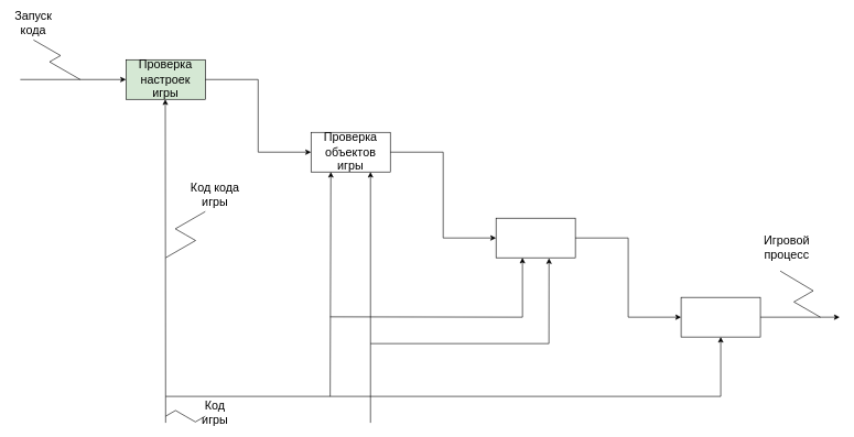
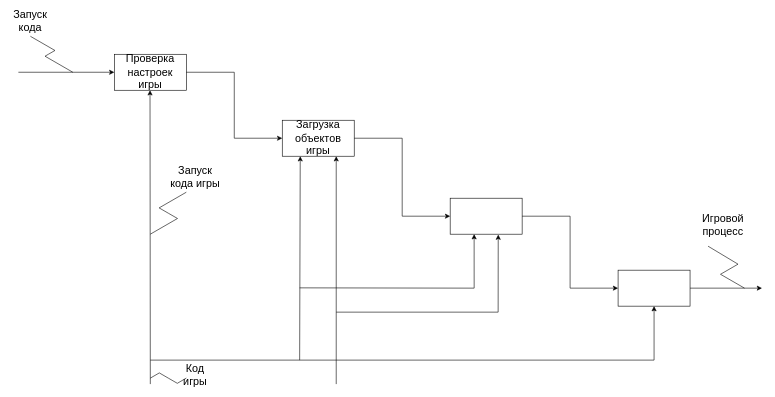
  <mxCell id="0" />
  <mxCell id="1" parent="0" />
  <mxCell id="2" value="" style="endArrow=classic;html=1;rounded=0;" edge="1" parent="1"><mxGeometry width="50" height="50" relative="1" as="geometry"><mxPoint x="30" y="120" as="sourcePoint" /><mxPoint x="190" y="120" as="targetPoint" /></mxGeometry></mxCell>
- <mxCell id="3" value="Проверка настроек игры" style="rounded=0;whiteSpace=wrap;html=1;fontSize=18;fillColor=#d5e8d4;" vertex="1" parent="1"><mxGeometry x="190" y="90" width="120" height="60" as="geometry" /></mxCell>
+ <mxCell id="3" value="Проверка настроек игры" style="rounded=0;whiteSpace=wrap;html=1;fontSize=18;" vertex="1" parent="1"><mxGeometry x="190" y="90" width="120" height="60" as="geometry" /></mxCell>
  <mxCell id="4" value="" style="endArrow=none;html=1;rounded=0;" edge="1" parent="1"><mxGeometry width="50" height="50" relative="1" as="geometry"><mxPoint x="310" y="120" as="sourcePoint" /><mxPoint x="390" y="120" as="targetPoint" /></mxGeometry></mxCell>
  <mxCell id="5" value="" style="endArrow=none;html=1;rounded=0;" edge="1" parent="1"><mxGeometry width="50" height="50" relative="1" as="geometry"><mxPoint x="390" y="230" as="sourcePoint" /><mxPoint x="390" y="120" as="targetPoint" /></mxGeometry></mxCell>
  <mxCell id="6" value="" style="endArrow=classic;html=1;rounded=0;" edge="1" parent="1"><mxGeometry width="50" height="50" relative="1" as="geometry"><mxPoint x="390" y="230" as="sourcePoint" /><mxPoint x="470" y="230" as="targetPoint" /></mxGeometry></mxCell>
- <mxCell id="7" value="Проверка объектов игры" style="rounded=0;whiteSpace=wrap;html=1;fontSize=18;" vertex="1" parent="1"><mxGeometry x="470" y="200" width="120" height="60" as="geometry" /></mxCell>
+ <mxCell id="7" value="Загрузка объектов игры" style="rounded=0;whiteSpace=wrap;html=1;fontSize=18;" vertex="1" parent="1"><mxGeometry x="470" y="200" width="120" height="60" as="geometry" /></mxCell>
  <mxCell id="8" value="" style="endArrow=none;html=1;rounded=0;" edge="1" parent="1"><mxGeometry width="50" height="50" relative="1" as="geometry"><mxPoint x="590" y="230" as="sourcePoint" /><mxPoint x="670" y="230" as="targetPoint" /></mxGeometry></mxCell>
  <mxCell id="9" value="" style="endArrow=none;html=1;rounded=0;" edge="1" parent="1"><mxGeometry width="50" height="50" relative="1" as="geometry"><mxPoint x="670" y="360" as="sourcePoint" /><mxPoint x="670" y="230" as="targetPoint" /></mxGeometry></mxCell>
  <mxCell id="10" value="" style="endArrow=classic;html=1;rounded=0;" edge="1" parent="1" target="11"><mxGeometry width="50" height="50" relative="1" as="geometry"><mxPoint x="670" y="360" as="sourcePoint" /><mxPoint x="750" y="360" as="targetPoint" /></mxGeometry></mxCell>
  <mxCell id="11" value="" style="rounded=0;whiteSpace=wrap;html=1;" vertex="1" parent="1"><mxGeometry x="750" y="330" width="120" height="60" as="geometry" /></mxCell>
  <mxCell id="12" value="" style="endArrow=none;html=1;rounded=0;" edge="1" parent="1"><mxGeometry width="50" height="50" relative="1" as="geometry"><mxPoint x="870" y="360" as="sourcePoint" /><mxPoint x="950" y="360" as="targetPoint" /></mxGeometry></mxCell>
  <mxCell id="13" value="" style="endArrow=none;html=1;rounded=0;" edge="1" parent="1"><mxGeometry width="50" height="50" relative="1" as="geometry"><mxPoint x="950" y="480" as="sourcePoint" /><mxPoint x="950" y="360" as="targetPoint" /></mxGeometry></mxCell>
  <mxCell id="14" value="" style="endArrow=classic;html=1;rounded=0;" edge="1" parent="1"><mxGeometry width="50" height="50" relative="1" as="geometry"><mxPoint x="950" y="480" as="sourcePoint" /><mxPoint x="1030" y="480" as="targetPoint" /></mxGeometry></mxCell>
  <mxCell id="15" value="" style="rounded=0;whiteSpace=wrap;html=1;" vertex="1" parent="1"><mxGeometry x="1030" y="450" width="120" height="60" as="geometry" /></mxCell>
  <mxCell id="16" value="" style="endArrow=classic;html=1;rounded=0;" edge="1" parent="1"><mxGeometry width="50" height="50" relative="1" as="geometry"><mxPoint x="250" y="640" as="sourcePoint" /><mxPoint x="249.5" y="150" as="targetPoint" /></mxGeometry></mxCell>
  <mxCell id="17" value="" style="endArrow=none;html=1;rounded=0;" edge="1" parent="1"><mxGeometry width="50" height="50" relative="1" as="geometry"><mxPoint x="250" y="600" as="sourcePoint" /><mxPoint x="1090" y="600" as="targetPoint" /></mxGeometry></mxCell>
  <mxCell id="18" value="" style="endArrow=classic;html=1;rounded=0;entryX=0.5;entryY=1;entryDx=0;entryDy=0;" edge="1" parent="1" target="15"><mxGeometry width="50" height="50" relative="1" as="geometry"><mxPoint x="1090" y="600" as="sourcePoint" /><mxPoint x="1140" y="550" as="targetPoint" /></mxGeometry></mxCell>
  <mxCell id="19" value="" style="endArrow=classic;html=1;rounded=0;entryX=0.25;entryY=1;entryDx=0;entryDy=0;" edge="1" parent="1" target="7"><mxGeometry width="50" height="50" relative="1" as="geometry"><mxPoint x="499" y="600" as="sourcePoint" /><mxPoint x="549" y="550" as="targetPoint" /></mxGeometry></mxCell>
  <mxCell id="20" value="" style="endArrow=none;html=1;rounded=0;" edge="1" parent="1"><mxGeometry width="50" height="50" relative="1" as="geometry"><mxPoint x="499" y="479.5" as="sourcePoint" /><mxPoint x="790" y="480" as="targetPoint" /></mxGeometry></mxCell>
  <mxCell id="21" value="" style="endArrow=classic;html=1;rounded=0;" edge="1" parent="1"><mxGeometry width="50" height="50" relative="1" as="geometry"><mxPoint x="560" y="640" as="sourcePoint" /><mxPoint x="560" y="260" as="targetPoint" /></mxGeometry></mxCell>
  <mxCell id="22" value="" style="endArrow=none;html=1;rounded=0;" edge="1" parent="1"><mxGeometry width="50" height="50" relative="1" as="geometry"><mxPoint x="560" y="520" as="sourcePoint" /><mxPoint x="830" y="520" as="targetPoint" /></mxGeometry></mxCell>
  <mxCell id="23" value="" style="endArrow=classic;html=1;rounded=0;entryX=0.333;entryY=1;entryDx=0;entryDy=0;entryPerimeter=0;" edge="1" parent="1" target="11"><mxGeometry width="50" height="50" relative="1" as="geometry"><mxPoint x="790" y="480" as="sourcePoint" /><mxPoint x="840" y="430" as="targetPoint" /></mxGeometry></mxCell>
  <mxCell id="24" value="" style="endArrow=classic;html=1;rounded=0;entryX=0.668;entryY=1.012;entryDx=0;entryDy=0;entryPerimeter=0;" edge="1" parent="1" target="11"><mxGeometry width="50" height="50" relative="1" as="geometry"><mxPoint x="830" y="520" as="sourcePoint" /><mxPoint x="880" y="470" as="targetPoint" /></mxGeometry></mxCell>
  <mxCell id="25" value="" style="edgeStyle=isometricEdgeStyle;endArrow=none;html=1;elbow=vertical;rounded=0;" edge="1" parent="1"><mxGeometry width="50" height="100" relative="1" as="geometry"><mxPoint x="120.8" y="120" as="sourcePoint" /><mxPoint x="50" y="60" as="targetPoint" /><Array as="points"><mxPoint x="80" y="90" /></Array></mxGeometry></mxCell>
  <mxCell id="26" value="Запуск кода" style="text;html=1;strokeColor=none;fillColor=none;align=center;verticalAlign=middle;whiteSpace=wrap;rounded=0;fontSize=18;" vertex="1" parent="1"><mxGeometry x="20" y="20" width="60" height="30" as="geometry" /></mxCell>
  <mxCell id="27" value="" style="endArrow=classic;html=1;rounded=0;fontSize=18;" edge="1" parent="1"><mxGeometry width="50" height="50" relative="1" as="geometry"><mxPoint x="1150" y="480" as="sourcePoint" /><mxPoint x="1270" y="480" as="targetPoint" /></mxGeometry></mxCell>
  <mxCell id="28" value="" style="edgeStyle=isometricEdgeStyle;endArrow=none;html=1;elbow=vertical;rounded=0;fontSize=18;" edge="1" parent="1"><mxGeometry width="50" height="100" relative="1" as="geometry"><mxPoint x="1240.8" y="480" as="sourcePoint" /><mxPoint x="1180" y="410" as="targetPoint" /><Array as="points"><mxPoint x="1230" y="440" /></Array></mxGeometry></mxCell>
- <mxCell id="29" value="Игровой процесс" style="text;html=1;strokeColor=none;fillColor=none;align=center;verticalAlign=middle;whiteSpace=wrap;rounded=0;fontSize=18;" vertex="1" parent="1"><mxGeometry x="1160" y="360" width="60" height="30" as="geometry" /></mxCell>
+ <mxCell id="29" value="Игровой процесс" style="text;html=1;strokeColor=none;fillColor=none;align=center;verticalAlign=middle;whiteSpace=wrap;rounded=0;fontSize=18;" vertex="1" parent="1"><mxGeometry x="1175" y="360" width="60" height="30" as="geometry" /></mxCell>
  <mxCell id="30" value="" style="edgeStyle=isometricEdgeStyle;endArrow=none;html=1;rounded=0;fontSize=18;" edge="1" parent="1"><mxGeometry width="50" height="100" relative="1" as="geometry"><mxPoint x="250" y="390" as="sourcePoint" /><mxPoint x="310" y="320" as="targetPoint" /></mxGeometry></mxCell>
- <mxCell id="31" value="Код кода игры" style="text;html=1;strokeColor=none;fillColor=none;align=center;verticalAlign=middle;whiteSpace=wrap;rounded=0;fontSize=18;" vertex="1" parent="1"><mxGeometry x="280" y="280" width="90" height="30" as="geometry" /></mxCell>
+ <mxCell id="31" value="Запуск кода игры" style="text;html=1;strokeColor=none;fillColor=none;align=center;verticalAlign=middle;whiteSpace=wrap;rounded=0;fontSize=18;" vertex="1" parent="1"><mxGeometry x="280" y="280" width="90" height="30" as="geometry" /></mxCell>
  <mxCell id="32" value="" style="edgeStyle=isometricEdgeStyle;endArrow=none;html=1;rounded=0;fontSize=18;" edge="1" parent="1"><mxGeometry width="50" height="100" relative="1" as="geometry"><mxPoint x="250" y="630" as="sourcePoint" /><mxPoint x="310" y="630" as="targetPoint" /></mxGeometry></mxCell>
  <mxCell id="33" value="Код игры" style="text;html=1;strokeColor=none;fillColor=none;align=center;verticalAlign=middle;whiteSpace=wrap;rounded=0;fontSize=18;" vertex="1" parent="1"><mxGeometry x="295" y="610" width="60" height="30" as="geometry" /></mxCell>
